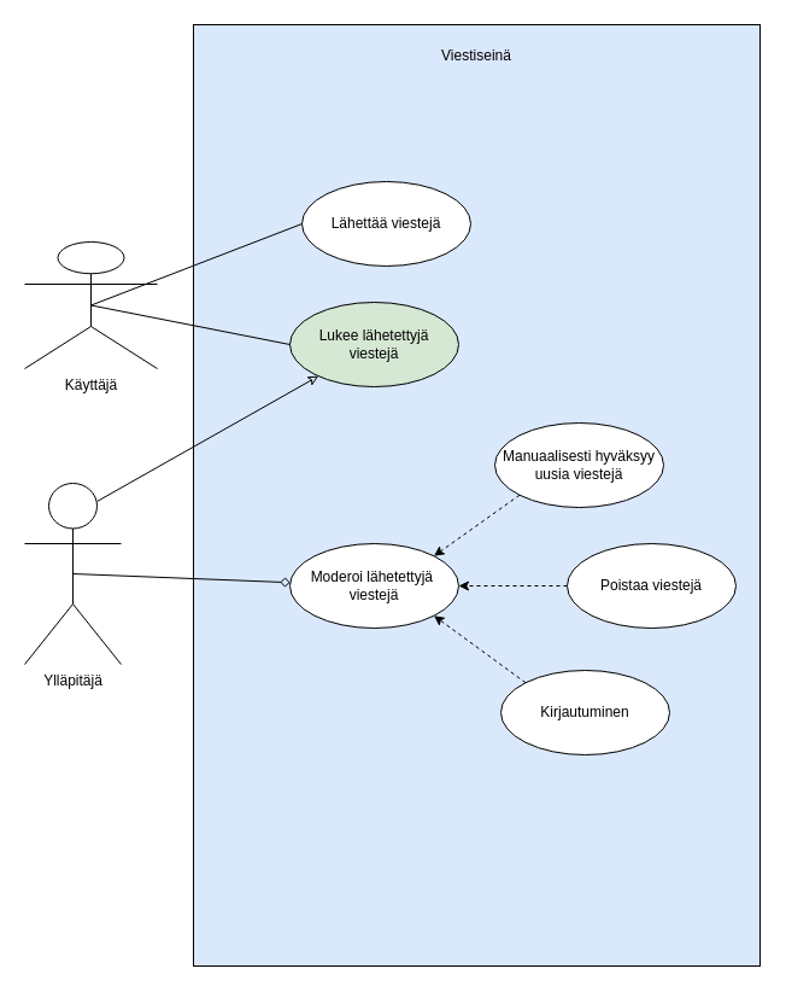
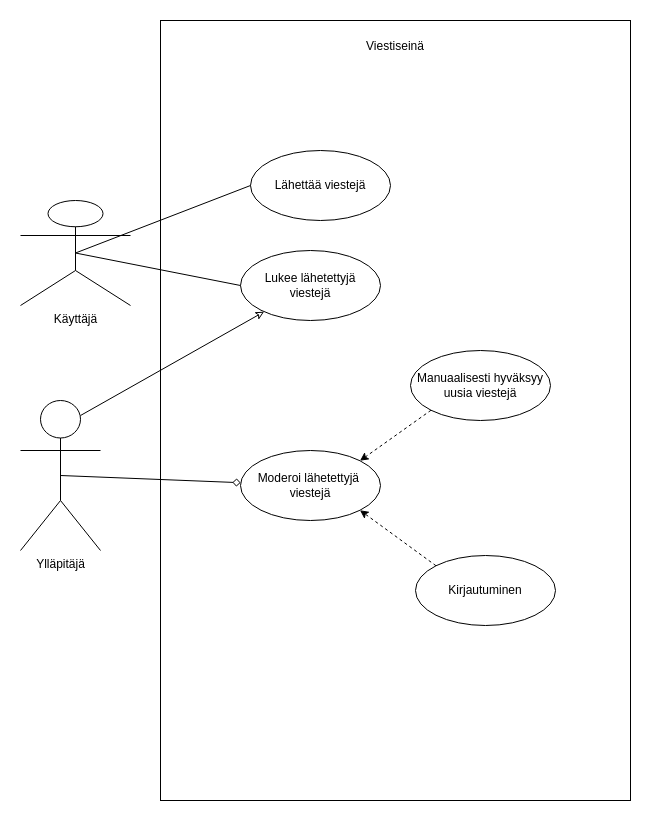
  <mxCell id="0" />
  <mxCell id="1" parent="0" />
  <mxCell id="2" value="Käyttäjä" style="shape=umlActor;verticalLabelPosition=bottom;verticalAlign=top;html=1;outlineConnect=0;" vertex="1" parent="1"><mxGeometry x="20" y="200" width="110" height="105" as="geometry" /></mxCell>
  <mxCell id="3" value="Ylläpitäjä" style="shape=umlActor;verticalLabelPosition=bottom;verticalAlign=top;html=1;outlineConnect=0;" vertex="1" parent="1"><mxGeometry x="20" y="400" width="80" height="150" as="geometry" /></mxCell>
- <mxCell id="4" value="&lt;p style=&quot;line-height: 120%&quot;&gt;Viestiseinä&lt;/p&gt;" style="rounded=0;whiteSpace=wrap;html=1;verticalAlign=top;fillColor=#dae8fc;" vertex="1" parent="1"><mxGeometry x="160" y="20" width="470" height="780" as="geometry" /></mxCell>
- <mxCell id="5" value="Lukee lähetettyjä &lt;br&gt;viestejä" style="ellipse;whiteSpace=wrap;html=1;fillColor=#d5e8d4;" vertex="1" parent="1"><mxGeometry x="240" y="250" width="140" height="70" as="geometry" /></mxCell>
+ <mxCell id="4" value="&lt;p style=&quot;line-height: 120%&quot;&gt;Viestiseinä&lt;/p&gt;" style="rounded=0;whiteSpace=wrap;html=1;verticalAlign=top;" vertex="1" parent="1"><mxGeometry x="160" y="20" width="470" height="780" as="geometry" /></mxCell>
+ <mxCell id="5" value="Lukee lähetettyjä &lt;br&gt;viestejä" style="ellipse;whiteSpace=wrap;html=1;" vertex="1" parent="1"><mxGeometry x="240" y="250" width="140" height="70" as="geometry" /></mxCell>
  <mxCell id="6" style="rounded=0;orthogonalLoop=1;jettySize=auto;html=1;exitX=0.5;exitY=0.5;exitDx=0;exitDy=0;exitPerimeter=0;entryX=0;entryY=0.5;entryDx=0;entryDy=0;startArrow=none;startFill=0;endArrow=none;endFill=0;" edge="1" parent="1" source="2" target="5"><mxGeometry relative="1" as="geometry" /></mxCell>
  <mxCell id="7" value="Moderoi lähetettyjä&amp;nbsp;&lt;br&gt;viestejä" style="ellipse;whiteSpace=wrap;html=1;" vertex="1" parent="1"><mxGeometry x="240" y="450" width="140" height="70" as="geometry" /></mxCell>
  <mxCell id="8" style="edgeStyle=none;rounded=0;orthogonalLoop=1;jettySize=auto;html=1;exitX=0.5;exitY=0.5;exitDx=0;exitDy=0;exitPerimeter=0;startArrow=none;startFill=0;endArrow=diamond;endFill=0;" edge="1" parent="1" source="3" target="7"><mxGeometry relative="1" as="geometry" /></mxCell>
  <mxCell id="9" style="edgeStyle=none;rounded=0;orthogonalLoop=1;jettySize=auto;html=1;exitX=0;exitY=0;exitDx=0;exitDy=0;entryX=1;entryY=1;entryDx=0;entryDy=0;startArrow=none;startFill=0;endArrow=classic;endFill=1;dashed=1;" edge="1" parent="1" source="10" target="7"><mxGeometry relative="1" as="geometry" /></mxCell>
  <mxCell id="10" value="Kirjautuminen" style="ellipse;whiteSpace=wrap;html=1;" vertex="1" parent="1"><mxGeometry x="415" y="555" width="140" height="70" as="geometry" /></mxCell>
  <mxCell id="11" value="Lähettää viestejä" style="ellipse;whiteSpace=wrap;html=1;" vertex="1" parent="1"><mxGeometry x="250" y="150" width="140" height="70" as="geometry" /></mxCell>
  <mxCell id="12" style="edgeStyle=none;rounded=0;orthogonalLoop=1;jettySize=auto;html=1;exitX=0.5;exitY=0.5;exitDx=0;exitDy=0;exitPerimeter=0;entryX=0;entryY=0.5;entryDx=0;entryDy=0;startArrow=none;startFill=0;endArrow=none;endFill=0;" edge="1" parent="1" source="2" target="11"><mxGeometry relative="1" as="geometry" /></mxCell>
  <mxCell id="13" style="edgeStyle=none;rounded=0;orthogonalLoop=1;jettySize=auto;html=1;exitX=0.75;exitY=0.1;exitDx=0;exitDy=0;exitPerimeter=0;startArrow=none;startFill=0;endArrow=classic;endFill=0;" edge="1" parent="1" source="3" target="5"><mxGeometry relative="1" as="geometry" /></mxCell>
  <mxCell id="14" style="edgeStyle=none;rounded=0;orthogonalLoop=1;jettySize=auto;html=1;exitX=0;exitY=1;exitDx=0;exitDy=0;entryX=1;entryY=0;entryDx=0;entryDy=0;startArrow=none;startFill=0;endArrow=classic;endFill=1;dashed=1;" edge="1" parent="1" source="15" target="7"><mxGeometry relative="1" as="geometry" /></mxCell>
  <mxCell id="15" value="Manuaalisesti hyväksyy&lt;br&gt;uusia viestejä" style="ellipse;whiteSpace=wrap;html=1;" vertex="1" parent="1"><mxGeometry x="410" y="350" width="140" height="70" as="geometry" /></mxCell>
- <mxCell id="16" style="edgeStyle=none;rounded=0;orthogonalLoop=1;jettySize=auto;html=1;exitX=0;exitY=0.5;exitDx=0;exitDy=0;entryX=1;entryY=0.5;entryDx=0;entryDy=0;startArrow=none;startFill=0;endArrow=classic;endFill=1;dashed=1;" edge="1" parent="1" source="17" target="7"><mxGeometry relative="1" as="geometry" /></mxCell>
- <mxCell id="17" value="Poistaa viestejä" style="ellipse;whiteSpace=wrap;html=1;" vertex="1" parent="1"><mxGeometry x="470" y="450" width="140" height="70" as="geometry" /></mxCell>
